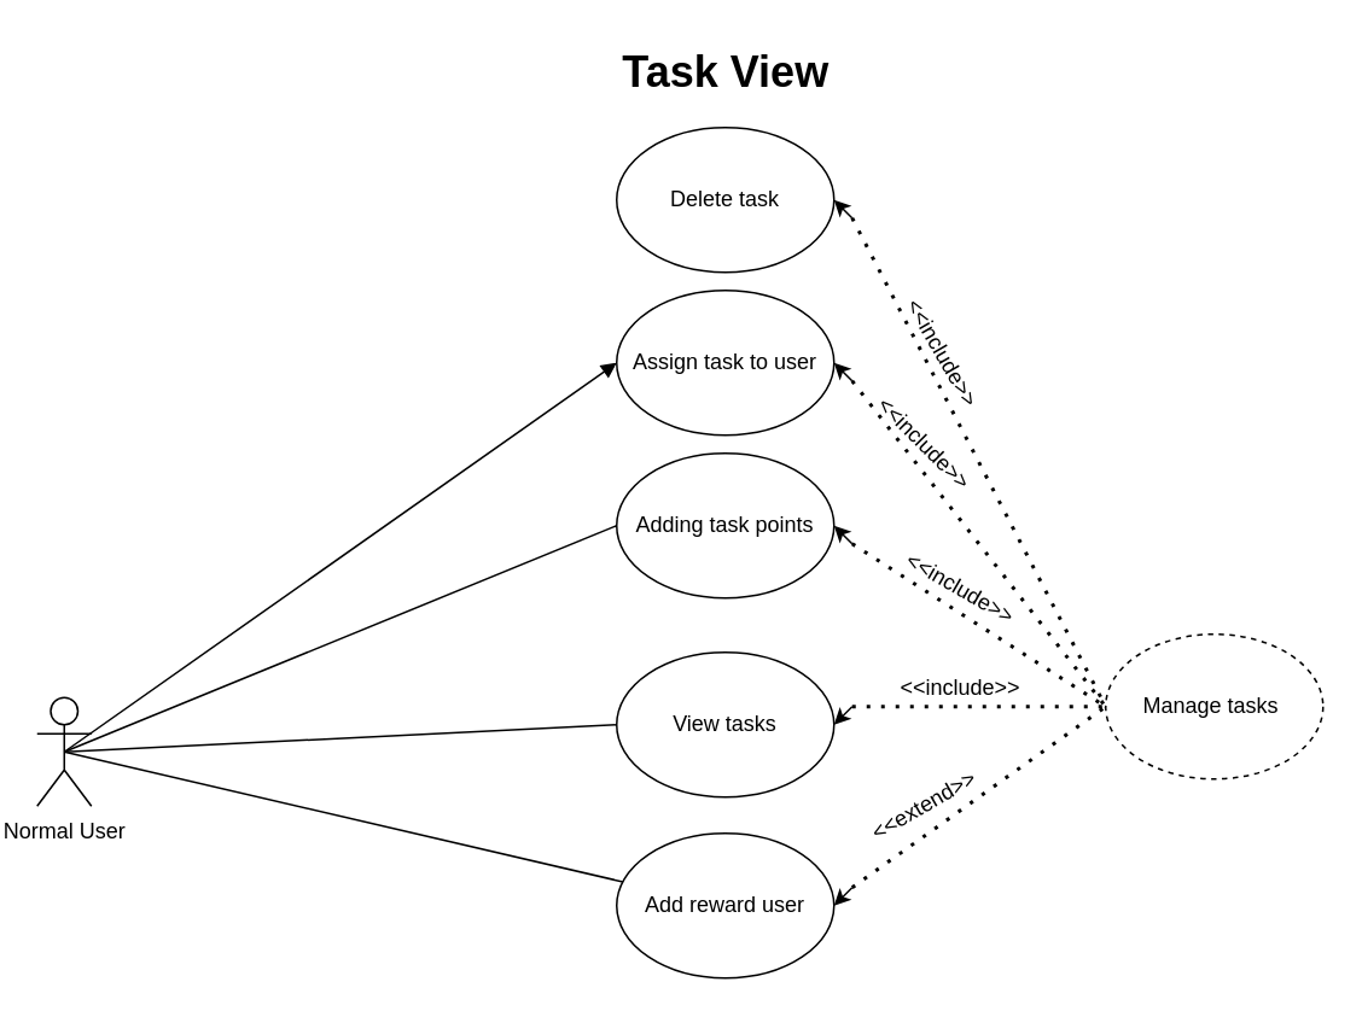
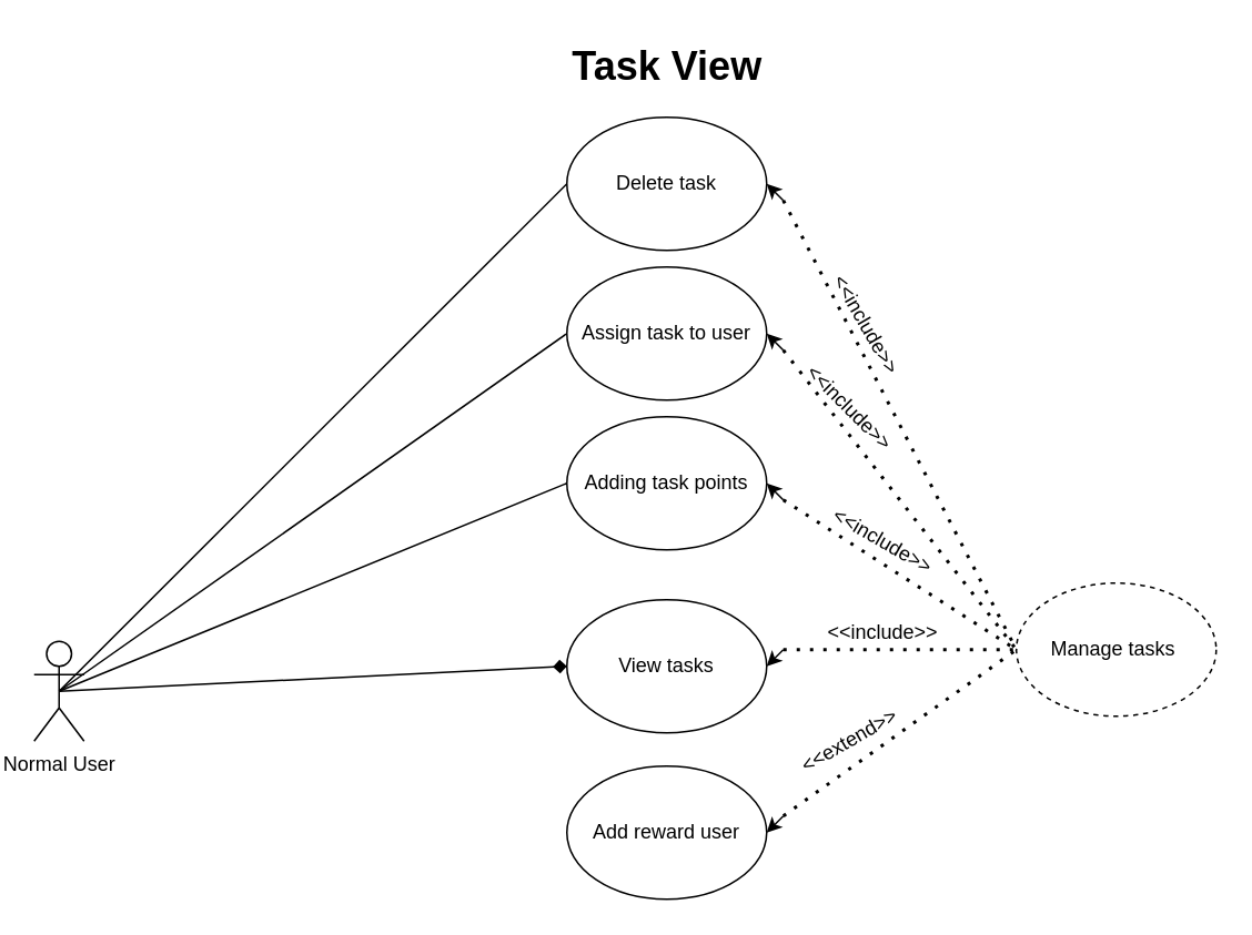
  <mxCell id="0" />
  <mxCell id="1" parent="0" />
  <mxCell id="2" value="Normal User" style="shape=umlActor;verticalLabelPosition=bottom;verticalAlign=top;html=1;outlineConnect=0;" parent="1" vertex="1"><mxGeometry x="20" y="385" width="30" height="60" as="geometry" /></mxCell>
  <mxCell id="3" value="Manage tasks&amp;nbsp;" style="ellipse;whiteSpace=wrap;html=1;dashed=1;" parent="1" vertex="1"><mxGeometry x="610" y="350" width="120" height="80" as="geometry" /></mxCell>
  <mxCell id="4" value="" style="endArrow=classic;html=1;rounded=0;entryX=1;entryY=0.5;entryDx=0;entryDy=0;" parent="1" target="9" edge="1"><mxGeometry width="50" height="50" relative="1" as="geometry"><mxPoint x="470" y="490" as="sourcePoint" /><mxPoint x="590" y="340" as="targetPoint" /></mxGeometry></mxCell>
  <mxCell id="5" value="View tasks" style="ellipse;whiteSpace=wrap;html=1;" parent="1" vertex="1"><mxGeometry x="340" y="360" width="120" height="80" as="geometry" /></mxCell>
  <mxCell id="6" value="Adding task points" style="ellipse;whiteSpace=wrap;html=1;" parent="1" vertex="1"><mxGeometry x="340" y="250" width="120" height="80" as="geometry" /></mxCell>
  <mxCell id="7" value="Assign task to user" style="ellipse;whiteSpace=wrap;html=1;" parent="1" vertex="1"><mxGeometry x="340" y="160" width="120" height="80" as="geometry" /></mxCell>
  <mxCell id="8" value="Delete task" style="ellipse;whiteSpace=wrap;html=1;" parent="1" vertex="1"><mxGeometry x="340" y="70" width="120" height="80" as="geometry" /></mxCell>
  <mxCell id="9" value="Add reward user" style="ellipse;whiteSpace=wrap;html=1;" parent="1" vertex="1"><mxGeometry x="340" y="460" width="120" height="80" as="geometry" /></mxCell>
  <mxCell id="10" value="" style="endArrow=none;dashed=1;html=1;dashPattern=1 3;strokeWidth=2;rounded=0;entryX=0;entryY=0.5;entryDx=0;entryDy=0;" parent="1" target="3" edge="1"><mxGeometry width="50" height="50" relative="1" as="geometry"><mxPoint x="470" y="490" as="sourcePoint" /><mxPoint x="620" y="400" as="targetPoint" /></mxGeometry></mxCell>
  <mxCell id="11" value="&amp;lt;&amp;lt;extend&amp;gt;&amp;gt;" style="text;html=1;strokeColor=none;fillColor=none;align=center;verticalAlign=middle;whiteSpace=wrap;rounded=0;rotation=-30;" parent="1" vertex="1"><mxGeometry x="480" y="430" width="60" height="30" as="geometry" /></mxCell>
  <mxCell id="12" value="" style="endArrow=none;dashed=1;html=1;dashPattern=1 3;strokeWidth=2;rounded=0;fontSize=12;entryX=0;entryY=0.5;entryDx=0;entryDy=0;" parent="1" target="3" edge="1"><mxGeometry width="50" height="50" relative="1" as="geometry"><mxPoint x="470" y="390" as="sourcePoint" /><mxPoint x="540" y="400" as="targetPoint" /></mxGeometry></mxCell>
  <mxCell id="13" value="&amp;lt;&amp;lt;include&amp;gt;&amp;gt;" style="text;html=1;strokeColor=none;fillColor=none;align=center;verticalAlign=middle;whiteSpace=wrap;rounded=0;rotation=0;" parent="1" vertex="1"><mxGeometry x="500" y="375" width="60" height="10" as="geometry" /></mxCell>
  <mxCell id="14" value="" style="endArrow=none;dashed=1;html=1;dashPattern=1 3;strokeWidth=2;rounded=0;fontSize=12;entryX=0;entryY=0.5;entryDx=0;entryDy=0;" parent="1" target="3" edge="1"><mxGeometry width="50" height="50" relative="1" as="geometry"><mxPoint x="470" y="300" as="sourcePoint" /><mxPoint x="540" y="280" as="targetPoint" /></mxGeometry></mxCell>
  <mxCell id="15" value="&amp;lt;&amp;lt;include&amp;gt;&amp;gt;" style="text;html=1;strokeColor=none;fillColor=none;align=center;verticalAlign=middle;whiteSpace=wrap;rounded=0;rotation=30;" parent="1" vertex="1"><mxGeometry x="500" y="320" width="60" height="10" as="geometry" /></mxCell>
  <mxCell id="16" value="" style="endArrow=classic;html=1;rounded=0;fontSize=12;entryX=1;entryY=0.5;entryDx=0;entryDy=0;" parent="1" target="6" edge="1"><mxGeometry width="50" height="50" relative="1" as="geometry"><mxPoint x="470" y="300" as="sourcePoint" /><mxPoint x="540" y="280" as="targetPoint" /></mxGeometry></mxCell>
  <mxCell id="17" value="" style="endArrow=none;dashed=1;html=1;dashPattern=1 3;strokeWidth=2;rounded=0;fontSize=12;entryX=0;entryY=0.5;entryDx=0;entryDy=0;" parent="1" target="3" edge="1"><mxGeometry width="50" height="50" relative="1" as="geometry"><mxPoint x="470" y="210" as="sourcePoint" /><mxPoint x="540" y="280" as="targetPoint" /></mxGeometry></mxCell>
  <mxCell id="18" value="" style="endArrow=classic;html=1;rounded=0;fontSize=12;entryX=1;entryY=0.5;entryDx=0;entryDy=0;" parent="1" target="7" edge="1"><mxGeometry width="50" height="50" relative="1" as="geometry"><mxPoint x="470" y="210" as="sourcePoint" /><mxPoint x="540" y="280" as="targetPoint" /></mxGeometry></mxCell>
  <mxCell id="19" value="&amp;lt;&amp;lt;include&amp;gt;&amp;gt;" style="text;html=1;strokeColor=none;fillColor=none;align=center;verticalAlign=middle;whiteSpace=wrap;rounded=0;rotation=45;" parent="1" vertex="1"><mxGeometry x="480" y="240" width="60" height="10" as="geometry" /></mxCell>
  <mxCell id="20" value="" style="endArrow=none;dashed=1;html=1;dashPattern=1 3;strokeWidth=2;rounded=0;fontSize=12;entryX=0;entryY=0.5;entryDx=0;entryDy=0;" parent="1" target="3" edge="1"><mxGeometry width="50" height="50" relative="1" as="geometry"><mxPoint x="470" y="120" as="sourcePoint" /><mxPoint x="540" y="280" as="targetPoint" /></mxGeometry></mxCell>
  <mxCell id="21" value="" style="endArrow=classic;html=1;rounded=0;fontSize=12;entryX=1;entryY=0.5;entryDx=0;entryDy=0;" parent="1" target="8" edge="1"><mxGeometry width="50" height="50" relative="1" as="geometry"><mxPoint x="470" y="120" as="sourcePoint" /><mxPoint x="540" y="280" as="targetPoint" /></mxGeometry></mxCell>
  <mxCell id="22" value="&amp;lt;&amp;lt;include&amp;gt;&amp;gt;" style="text;html=1;strokeColor=none;fillColor=none;align=center;verticalAlign=middle;whiteSpace=wrap;rounded=0;rotation=60;" parent="1" vertex="1"><mxGeometry x="490" y="190" width="60" height="10" as="geometry" /></mxCell>
- <mxCell id="23" value="" style="endArrow=none;html=1;rounded=0;fontSize=12;exitX=0.5;exitY=0.5;exitDx=0;exitDy=0;exitPerimeter=0;entryX=0;entryY=0.5;entryDx=0;entryDy=0;" parent="1" source="2" target="5" edge="1"><mxGeometry width="50" height="50" relative="1" as="geometry"><mxPoint x="490" y="450" as="sourcePoint" /><mxPoint x="540" y="400" as="targetPoint" /></mxGeometry></mxCell>
+ <mxCell id="23" value="" style="endArrow=diamond;html=1;rounded=0;fontSize=12;exitX=0.5;exitY=0.5;exitDx=0;exitDy=0;exitPerimeter=0;entryX=0;entryY=0.5;entryDx=0;entryDy=0;" parent="1" source="2" target="5" edge="1"><mxGeometry width="50" height="50" relative="1" as="geometry"><mxPoint x="490" y="450" as="sourcePoint" /><mxPoint x="540" y="400" as="targetPoint" /></mxGeometry></mxCell>
  <mxCell id="24" value="&lt;b&gt;&lt;font style=&quot;font-size: 24px;&quot;&gt;Task View&lt;/font&gt;&lt;/b&gt;" style="text;html=1;align=center;verticalAlign=middle;resizable=0;points=[];autosize=1;strokeColor=none;fillColor=none;fontSize=12;" parent="1" vertex="1"><mxGeometry x="330" y="20" width="140" height="40" as="geometry" /></mxCell>
  <mxCell id="25" value="" style="endArrow=classic;html=1;rounded=0;entryX=1;entryY=0.5;entryDx=0;entryDy=0;" edge="1" parent="1" target="5"><mxGeometry width="50" height="50" relative="1" as="geometry"><mxPoint x="470" y="390" as="sourcePoint" /><mxPoint x="490" y="400" as="targetPoint" /></mxGeometry></mxCell>
- <mxCell id="26" value="" style="endArrow=none;html=1;rounded=0;exitX=0.5;exitY=0.5;exitDx=0;exitDy=0;exitPerimeter=0;" edge="1" parent="1" source="2" target="9"><mxGeometry width="50" height="50" relative="1" as="geometry"><mxPoint x="80" y="320" as="sourcePoint" /><mxPoint x="330" y="120" as="targetPoint" /></mxGeometry></mxCell>
- <mxCell id="27" value="" style="endArrow=block;html=1;rounded=0;exitX=0.5;exitY=0.5;exitDx=0;exitDy=0;exitPerimeter=0;entryX=0;entryY=0.5;entryDx=0;entryDy=0;" edge="1" parent="1" source="2" target="7"><mxGeometry width="50" height="50" relative="1" as="geometry"><mxPoint x="360" y="250" as="sourcePoint" /><mxPoint x="410" y="200" as="targetPoint" /></mxGeometry></mxCell>
+ <mxCell id="26" value="" style="endArrow=none;html=1;rounded=0;exitX=0.5;exitY=0.5;exitDx=0;exitDy=0;exitPerimeter=0;entryX=0;entryY=0.5;entryDx=0;entryDy=0;" edge="1" parent="1" source="2" target="8"><mxGeometry width="50" height="50" relative="1" as="geometry"><mxPoint x="80" y="320" as="sourcePoint" /><mxPoint x="330" y="120" as="targetPoint" /></mxGeometry></mxCell>
+ <mxCell id="27" value="" style="endArrow=none;html=1;rounded=0;exitX=0.5;exitY=0.5;exitDx=0;exitDy=0;exitPerimeter=0;entryX=0;entryY=0.5;entryDx=0;entryDy=0;" edge="1" parent="1" source="2" target="7"><mxGeometry width="50" height="50" relative="1" as="geometry"><mxPoint x="360" y="250" as="sourcePoint" /><mxPoint x="410" y="200" as="targetPoint" /></mxGeometry></mxCell>
  <mxCell id="28" value="" style="endArrow=none;html=1;rounded=0;exitX=0.5;exitY=0.5;exitDx=0;exitDy=0;exitPerimeter=0;entryX=0;entryY=0.5;entryDx=0;entryDy=0;" edge="1" parent="1" source="2" target="6"><mxGeometry width="50" height="50" relative="1" as="geometry"><mxPoint x="130" y="370" as="sourcePoint" /><mxPoint x="410" y="300" as="targetPoint" /></mxGeometry></mxCell>
